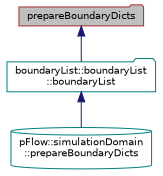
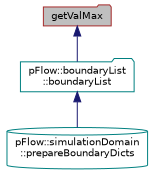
  digraph {
    rankdir=TB
    node [color=teal fillcolor=white fontname=Helvetica fontsize=10 shape=folder style=filled]
    edge [color=midnightblue dir=back fontname=Helvetica fontsize=10 labelfontname=Helvetica labelfontsize=10 style=solid]
-   n1 [color=brown fillcolor=grey75 fontcolor=black height=0.2 label=prepareBoundaryDicts width=0.4]
-   n2 [height=0.2 label="boundaryList::boundaryList\l::boundaryList" width=0.4]
+   n1 [color=brown fillcolor=grey75 fontcolor=black height=0.2 label=getValMax width=0.4]
+   n2 [height=0.2 label="pFlow::boundaryList\l::boundaryList" width=0.4]
    n3 [height=0.2 label="pFlow::simulationDomain\l::prepareBoundaryDicts" shape=cylinder width=0.4]
    n1 -> n2
    n2 -> n3
  }
